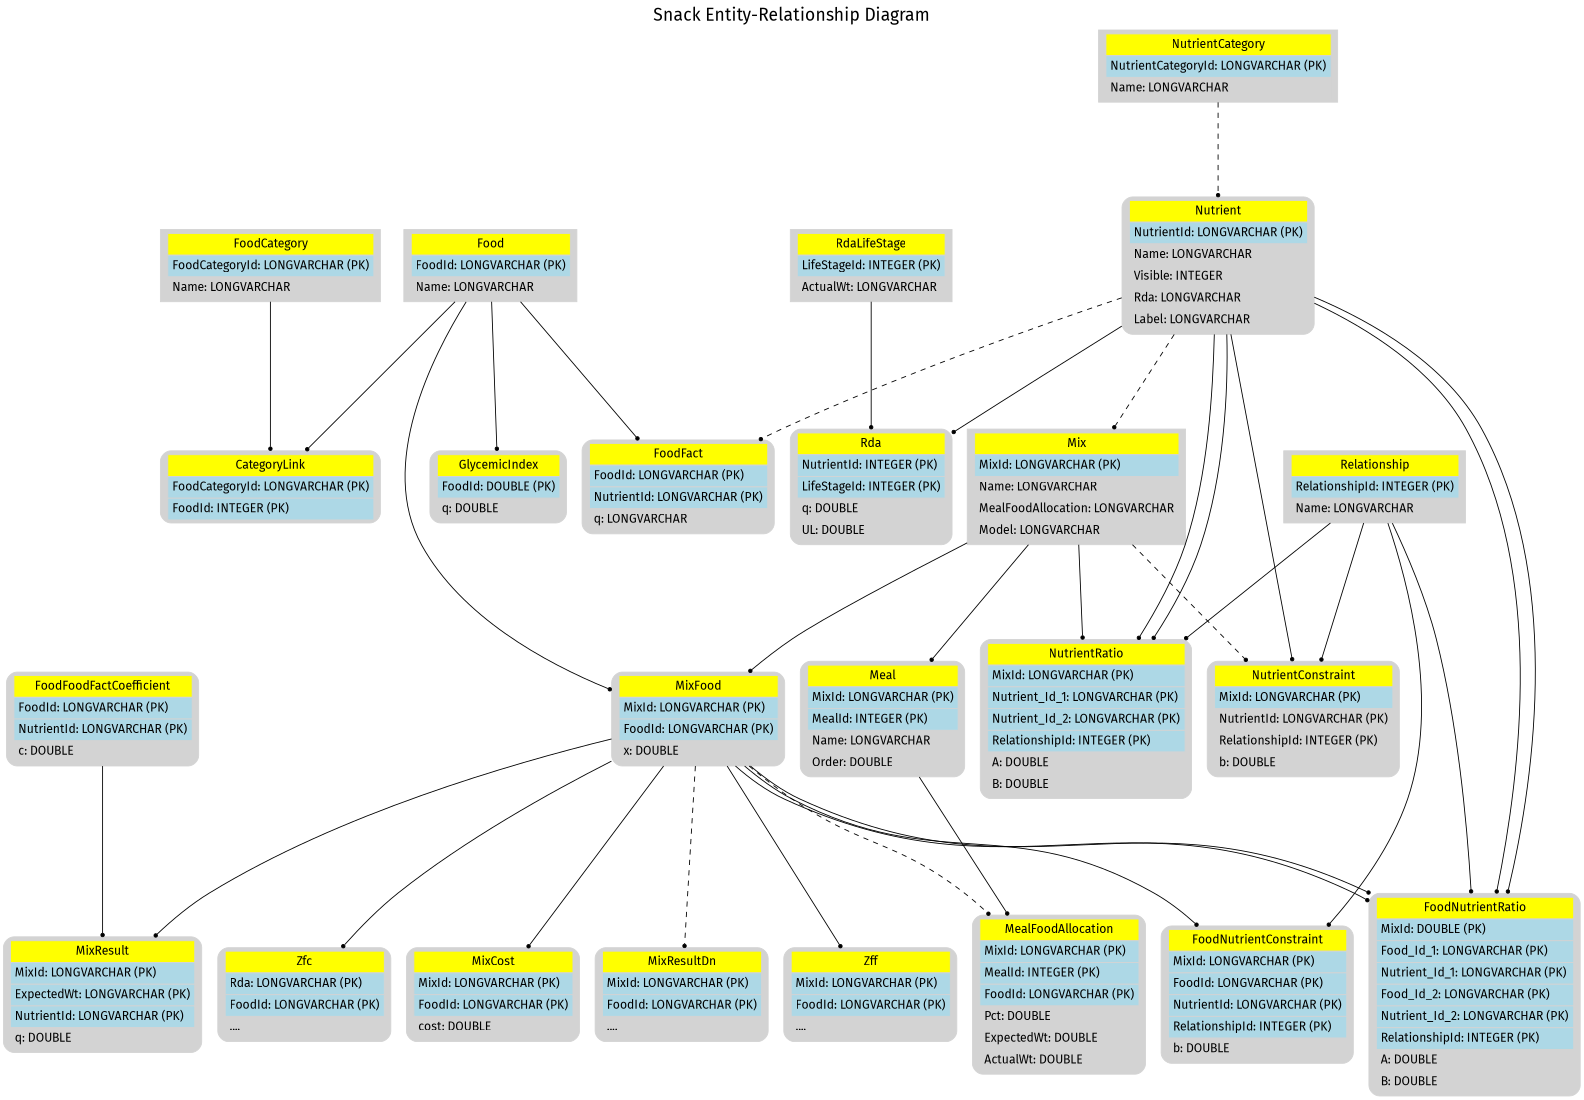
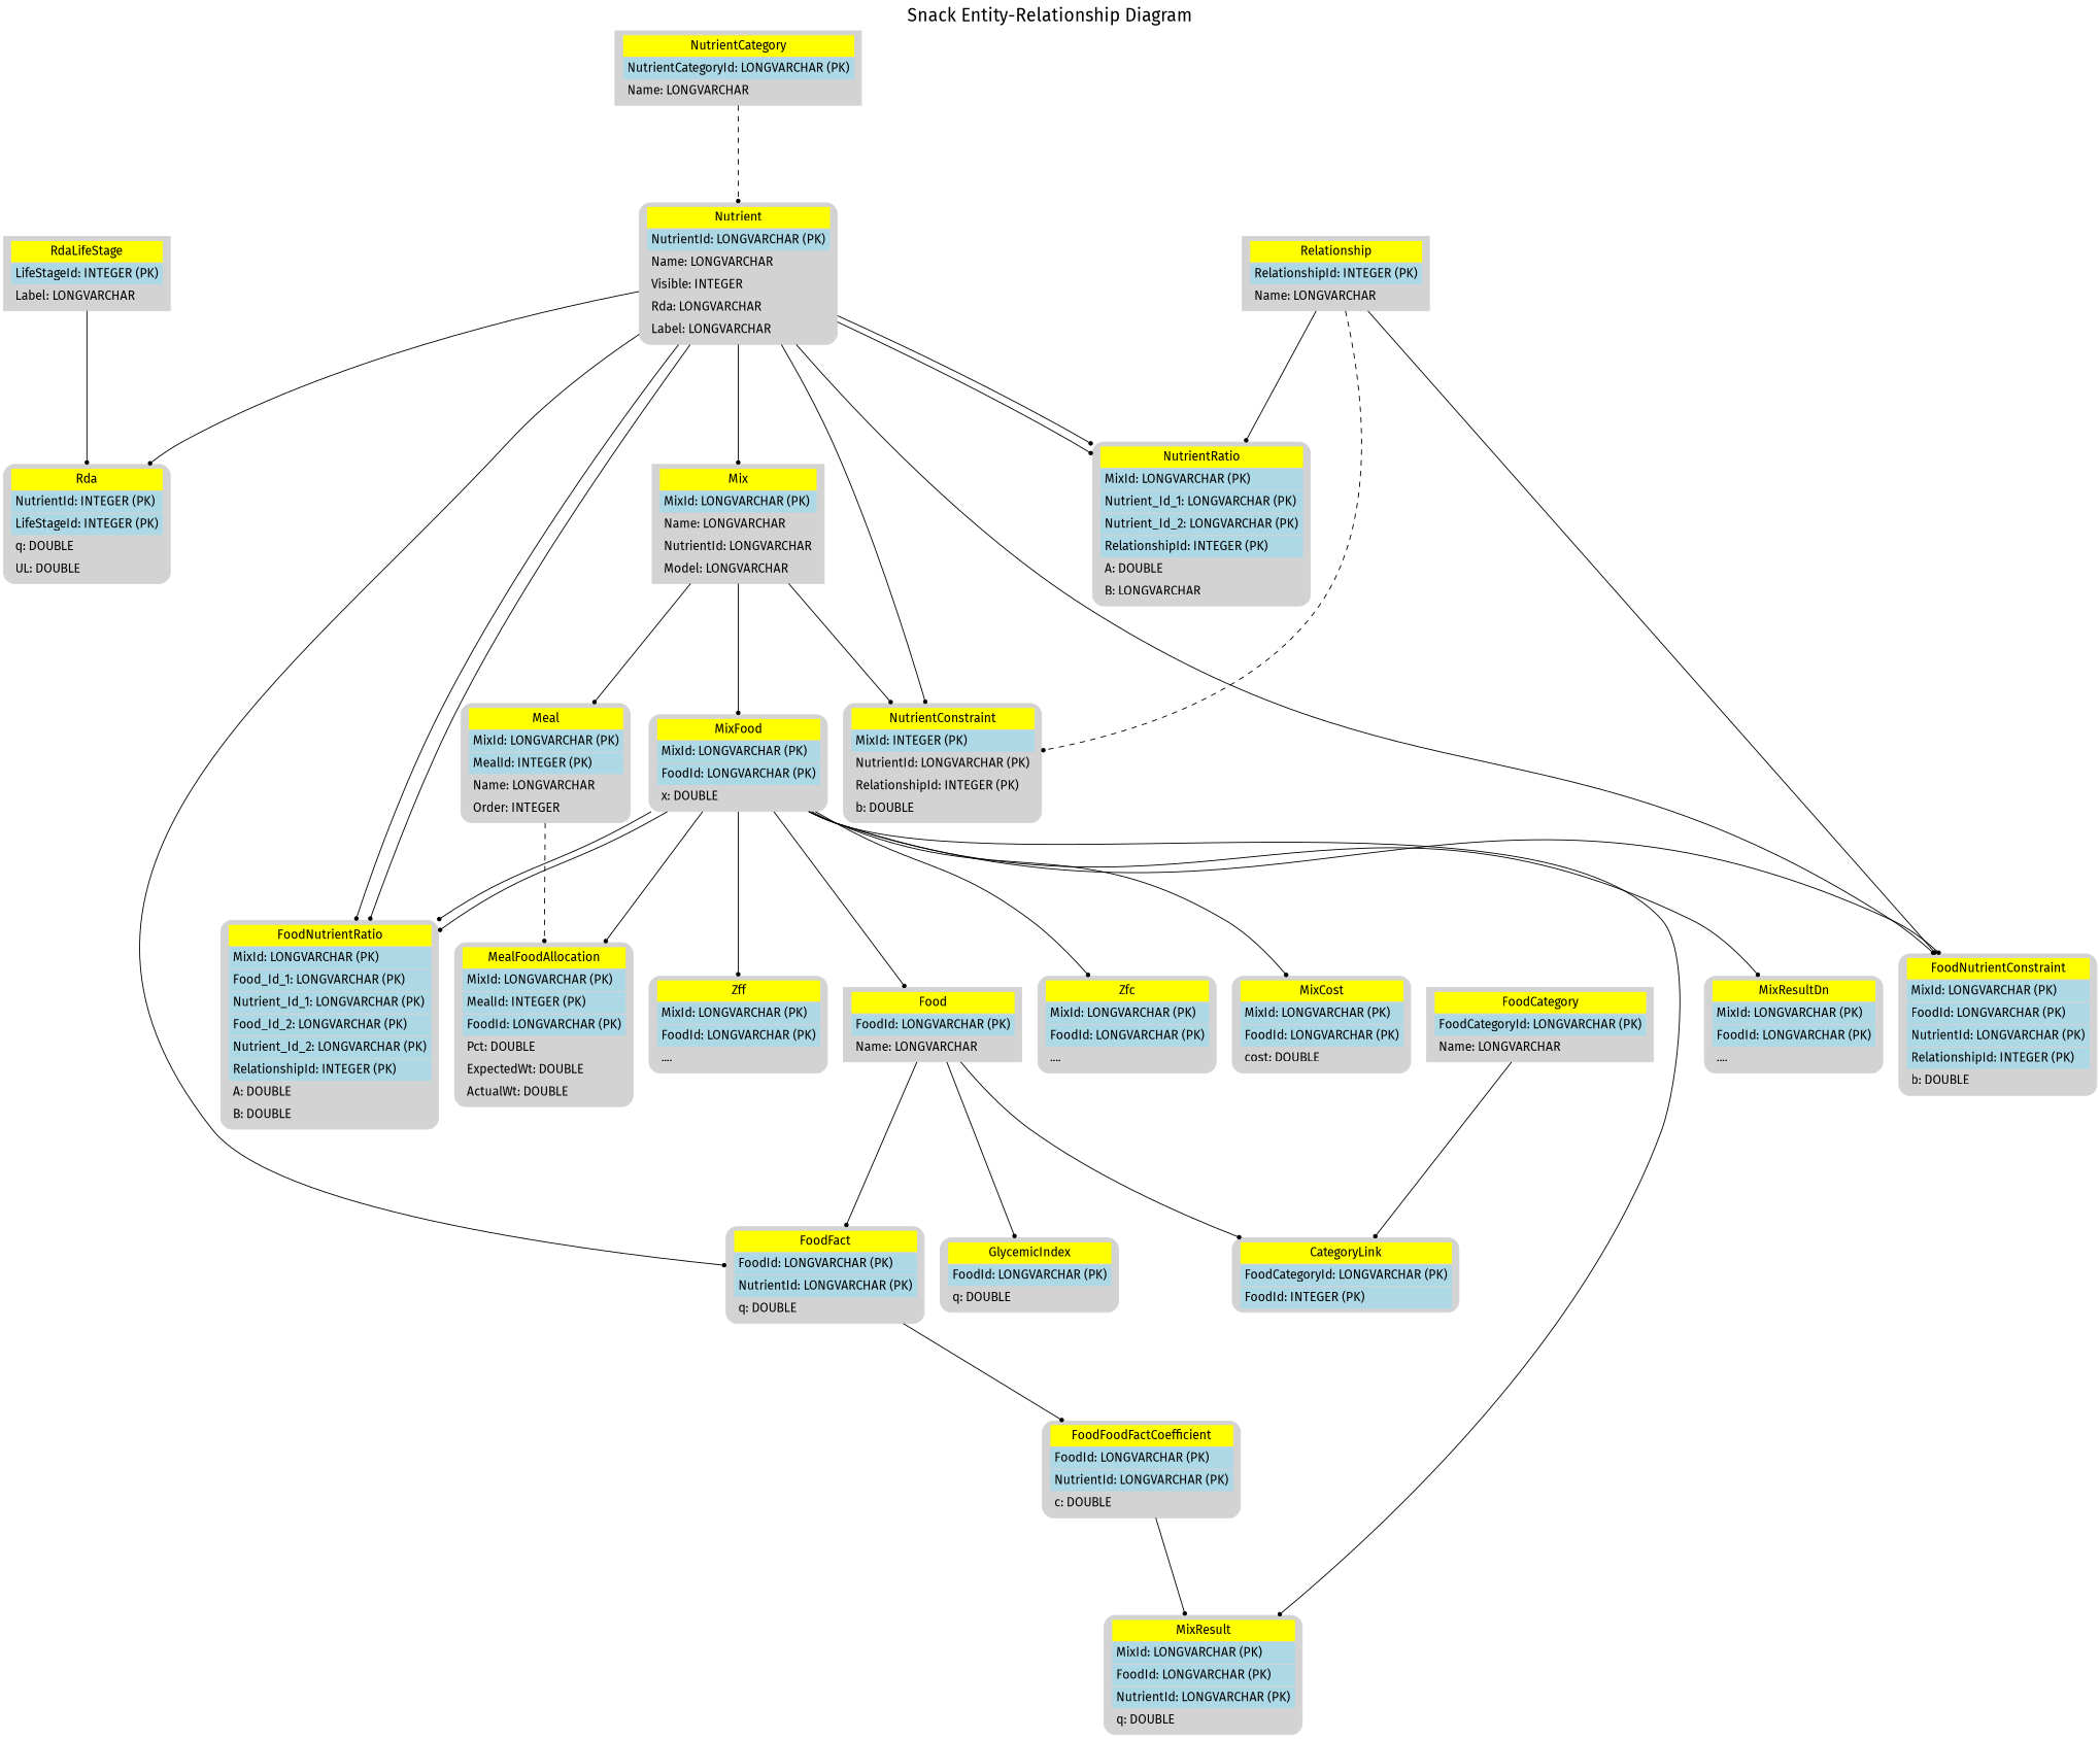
  digraph {
    fontname="Fira Sans"
    fontsize=20
    label="Snack Entity-Relationship Diagram"
    labelloc=t
    nodesep=0.25
    ranksep=1.5
    node [color=lightgray fontname="Fira Sans" shape=Mrecord style=filled]
    edge [arrowhead=dot arrowsize=0.5 arrowtail=none dir=forward fontname="Fira Sans" penwidth=1 style=solid weight=1]
    n1 [label=<         <table border="0" cellborder="1" cellspacing="0" cellpadding="4">             <tr><td bgcolor="yellow">FoodFoodFactCoefficient</td></tr>             <tr><td bgcolor="lightblue" align="left">FoodId: LONGVARCHAR (PK)</td></tr>             <tr><td bgcolor="lightblue" align="left">NutrientId: LONGVARCHAR (PK)</td></tr>             <tr><td align="left">c: DOUBLE</td></tr>         </table>     >]
-   n2 [label=<         <table border="0" cellborder="1" cellspacing="0" cellpadding="4">             <tr><td bgcolor="yellow">MixResult</td></tr>             <tr><td bgcolor="lightblue" align="left">MixId: LONGVARCHAR (PK)</td></tr>             <tr><td bgcolor="lightblue" align="left">ExpectedWt: LONGVARCHAR (PK)</td></tr>             <tr><td bgcolor="lightblue" align="left">NutrientId: LONGVARCHAR (PK)</td></tr>             <tr><td align="left">q: DOUBLE</td></tr>         </table>     >]
+   n2 [label=<         <table border="0" cellborder="1" cellspacing="0" cellpadding="4">             <tr><td bgcolor="yellow">MixResult</td></tr>             <tr><td bgcolor="lightblue" align="left">MixId: LONGVARCHAR (PK)</td></tr>             <tr><td bgcolor="lightblue" align="left">FoodId: LONGVARCHAR (PK)</td></tr>             <tr><td bgcolor="lightblue" align="left">NutrientId: LONGVARCHAR (PK)</td></tr>             <tr><td align="left">q: DOUBLE</td></tr>         </table>     >]
    n3 [label=<         <table border="0" cellborder="1" cellspacing="0" cellpadding="4">             <tr><td bgcolor="yellow">FoodCategory</td></tr>             <tr><td bgcolor="lightblue" align="left">FoodCategoryId: LONGVARCHAR (PK)</td></tr>             <tr><td align="left">Name: LONGVARCHAR</td></tr>         </table>     > shape=record]
    n4 [label=<         <table border="0" cellborder="1" cellspacing="0" cellpadding="4">             <tr><td bgcolor="yellow">CategoryLink</td></tr>             <tr><td bgcolor="lightblue" align="left">FoodCategoryId: LONGVARCHAR (PK)</td></tr>             <tr><td bgcolor="lightblue" align="left">FoodId: INTEGER (PK)</td></tr>         </table>     >]
    n5 [label=<         <table border="0" cellborder="1" cellspacing="0" cellpadding="4">             <tr><td bgcolor="yellow">Food</td></tr>             <tr><td bgcolor="lightblue" align="left">FoodId: LONGVARCHAR (PK)</td></tr>             <tr><td align="left">Name: LONGVARCHAR</td></tr>         </table>     > shape=record]
-   n6 [label=<         <table border="0" cellborder="1" cellspacing="0" cellpadding="4">             <tr><td bgcolor="yellow">FoodFact</td></tr>             <tr><td bgcolor="lightblue" align="left">FoodId: LONGVARCHAR (PK)</td></tr>             <tr><td bgcolor="lightblue" align="left">NutrientId: LONGVARCHAR (PK)</td></tr>             <tr><td align="left">q: LONGVARCHAR</td></tr>         </table>     >]
+   n6 [label=<         <table border="0" cellborder="1" cellspacing="0" cellpadding="4">             <tr><td bgcolor="yellow">FoodFact</td></tr>             <tr><td bgcolor="lightblue" align="left">FoodId: LONGVARCHAR (PK)</td></tr>             <tr><td bgcolor="lightblue" align="left">NutrientId: LONGVARCHAR (PK)</td></tr>             <tr><td align="left">q: DOUBLE</td></tr>         </table>     >]
    n7 [label=<         <table border="0" cellborder="1" cellspacing="0" cellpadding="4">             <tr><td bgcolor="yellow">MixFood</td></tr>             <tr><td bgcolor="lightblue" align="left">MixId: LONGVARCHAR (PK)</td></tr>             <tr><td bgcolor="lightblue" align="left">FoodId: LONGVARCHAR (PK)</td></tr>             <tr><td align="left">x: DOUBLE</td></tr>         </table>     >]
-   n8 [label=<         <table border="0" cellborder="1" cellspacing="0" cellpadding="4">             <tr><td bgcolor="yellow">GlycemicIndex</td></tr>             <tr><td bgcolor="lightblue" align="left">FoodId: DOUBLE (PK)</td></tr>             <tr><td align="left">q: DOUBLE</td></tr>         </table>     >]
-   n9 [label=<         <table border="0" cellborder="1" cellspacing="0" cellpadding="4">             <tr><td bgcolor="yellow">FoodNutrientRatio</td></tr>             <tr><td bgcolor="lightblue" align="left">MixId: DOUBLE (PK)</td></tr>             <tr><td bgcolor="lightblue" align="left">Food_Id_1: LONGVARCHAR (PK)</td></tr>             <tr><td bgcolor="lightblue" align="left">Nutrient_Id_1: LONGVARCHAR (PK)</td></tr>             <tr><td bgcolor="lightblue" align="left">Food_Id_2: LONGVARCHAR (PK)</td></tr>             <tr><td bgcolor="lightblue" align="left">Nutrient_Id_2: LONGVARCHAR (PK)</td></tr>             <tr><td bgcolor="lightblue" align="left">RelationshipId: INTEGER (PK)</td></tr>             <tr><td align="left">A: DOUBLE</td></tr>             <tr><td align="left">B: DOUBLE</td></tr>         </table>     >]
+   n8 [label=<         <table border="0" cellborder="1" cellspacing="0" cellpadding="4">             <tr><td bgcolor="yellow">GlycemicIndex</td></tr>             <tr><td bgcolor="lightblue" align="left">FoodId: LONGVARCHAR (PK)</td></tr>             <tr><td align="left">q: DOUBLE</td></tr>         </table>     >]
+   n9 [label=<         <table border="0" cellborder="1" cellspacing="0" cellpadding="4">             <tr><td bgcolor="yellow">FoodNutrientRatio</td></tr>             <tr><td bgcolor="lightblue" align="left">MixId: LONGVARCHAR (PK)</td></tr>             <tr><td bgcolor="lightblue" align="left">Food_Id_1: LONGVARCHAR (PK)</td></tr>             <tr><td bgcolor="lightblue" align="left">Nutrient_Id_1: LONGVARCHAR (PK)</td></tr>             <tr><td bgcolor="lightblue" align="left">Food_Id_2: LONGVARCHAR (PK)</td></tr>             <tr><td bgcolor="lightblue" align="left">Nutrient_Id_2: LONGVARCHAR (PK)</td></tr>             <tr><td bgcolor="lightblue" align="left">RelationshipId: INTEGER (PK)</td></tr>             <tr><td align="left">A: DOUBLE</td></tr>             <tr><td align="left">B: DOUBLE</td></tr>         </table>     >]
    n10 [label=<         <table border="0" cellborder="1" cellspacing="0" cellpadding="4">             <tr><td bgcolor="yellow">FoodNutrientConstraint</td></tr>             <tr><td bgcolor="lightblue" align="left">MixId: LONGVARCHAR (PK)</td></tr>             <tr><td bgcolor="lightblue" align="left">FoodId: LONGVARCHAR (PK)</td></tr>             <tr><td bgcolor="lightblue" align="left">NutrientId: LONGVARCHAR (PK)</td></tr>             <tr><td bgcolor="lightblue" align="left">RelationshipId: INTEGER (PK)</td></tr>             <tr><td align="left">b: DOUBLE</td></tr>         </table>     >]
    n11 [label=<         <table border="0" cellborder="1" cellspacing="0" cellpadding="4">             <tr><td bgcolor="yellow">MixResultDn</td></tr>             <tr><td bgcolor="lightblue" align="left">MixId: LONGVARCHAR (PK)</td></tr>             <tr><td bgcolor="lightblue" align="left">FoodId: LONGVARCHAR (PK)</td></tr>             <tr><td align="left">....</td></tr>         </table>     >]
    n12 [label=<         <table border="0" cellborder="1" cellspacing="0" cellpadding="4">             <tr><td bgcolor="yellow">MealFoodAllocation</td></tr>             <tr><td bgcolor="lightblue" align="left">MixId: LONGVARCHAR (PK)</td></tr>             <tr><td bgcolor="lightblue" align="left">MealId: INTEGER (PK)</td></tr>             <tr><td bgcolor="lightblue" align="left">FoodId: LONGVARCHAR (PK)</td></tr>             <tr><td align="left">Pct: DOUBLE</td></tr>                 <tr><td align="left">ExpectedWt: DOUBLE</td></tr>             <tr><td align="left">ActualWt: DOUBLE</td></tr>         </table>     >]
    n13 [label=<         <table border="0" cellborder="1" cellspacing="0" cellpadding="4">             <tr><td bgcolor="yellow">Zff</td></tr>             <tr><td bgcolor="lightblue" align="left">MixId: LONGVARCHAR (PK)</td></tr>             <tr><td bgcolor="lightblue" align="left">FoodId: LONGVARCHAR (PK)</td></tr>             <tr><td align="left">....</td></tr>         </table>     >]
-   n14 [label=<         <table border="0" cellborder="1" cellspacing="0" cellpadding="4">             <tr><td bgcolor="yellow">Zfc</td></tr>             <tr><td bgcolor="lightblue" align="left">Rda: LONGVARCHAR (PK)</td></tr>             <tr><td bgcolor="lightblue" align="left">FoodId: LONGVARCHAR (PK)</td></tr>             <tr><td align="left">....</td></tr>         </table>     >]
+   n14 [label=<         <table border="0" cellborder="1" cellspacing="0" cellpadding="4">             <tr><td bgcolor="yellow">Zfc</td></tr>             <tr><td bgcolor="lightblue" align="left">MixId: LONGVARCHAR (PK)</td></tr>             <tr><td bgcolor="lightblue" align="left">FoodId: LONGVARCHAR (PK)</td></tr>             <tr><td align="left">....</td></tr>         </table>     >]
    n15 [label=<         <table border="0" cellborder="1" cellspacing="0" cellpadding="4">             <tr><td bgcolor="yellow">MixCost</td></tr>             <tr><td bgcolor="lightblue" align="left">MixId: LONGVARCHAR (PK)</td></tr>             <tr><td bgcolor="lightblue" align="left">FoodId: LONGVARCHAR (PK)</td></tr>             <tr><td align="left">cost: DOUBLE</td></tr>         </table>     >]
    n16 [label=<         <table border="0" cellborder="1" cellspacing="0" cellpadding="4">             <tr><td bgcolor="yellow">Relationship</td></tr>             <tr><td bgcolor="lightblue" align="left">RelationshipId: INTEGER (PK)</td></tr>             <tr><td align="left">Name: LONGVARCHAR</td></tr>         </table>     > shape=record]
-   n17 [label=<         <table border="0" cellborder="1" cellspacing="0" cellpadding="4">             <tr><td bgcolor="yellow">NutrientRatio</td></tr>             <tr><td bgcolor="lightblue" align="left">MixId: LONGVARCHAR (PK)</td></tr>             <tr><td bgcolor="lightblue" align="left">Nutrient_Id_1: LONGVARCHAR (PK)</td></tr>             <tr><td bgcolor="lightblue" align="left">Nutrient_Id_2: LONGVARCHAR (PK)</td></tr>             <tr><td bgcolor="lightblue" align="left">RelationshipId: INTEGER (PK)</td></tr>             <tr><td align="left">A: DOUBLE</td></tr>             <tr><td align="left">B: DOUBLE</td></tr>         </table>     >]
-   n18 [label=<         <table border="0" cellborder="1" cellspacing="0" cellpadding="4">             <tr><td bgcolor="yellow">NutrientConstraint</td></tr>             <tr><td bgcolor="lightblue" align="left">MixId: LONGVARCHAR (PK)</td></tr>             <tr><td align="left">NutrientId: LONGVARCHAR (PK)</td></tr>             <tr><td align="left">RelationshipId: INTEGER (PK)</td></tr>             <tr><td align="left">b: DOUBLE</td></tr>         </table>     >]
-   n19 [label=<         <table border="0" cellborder="1" cellspacing="0" cellpadding="4">             <tr><td bgcolor="yellow">Mix</td></tr>             <tr><td bgcolor="lightblue" align="left">MixId: LONGVARCHAR (PK)</td></tr>             <tr><td align="left">Name: LONGVARCHAR</td></tr>             <tr><td align="left">MealFoodAllocation: LONGVARCHAR</td></tr>             <tr><td align="left">Model: LONGVARCHAR</td></tr>         </table>     > shape=record]
-   n20 [label=<         <table border="0" cellborder="1" cellspacing="0" cellpadding="4">             <tr><td bgcolor="yellow">Meal</td></tr>             <tr><td bgcolor="lightblue" align="left">MixId: LONGVARCHAR (PK)</td></tr>             <tr><td bgcolor="lightblue" align="left">MealId: INTEGER (PK)</td></tr>             <tr><td align="left">Name: LONGVARCHAR</td></tr>             <tr><td align="left">Order: DOUBLE</td></tr>         </table>     >]
+   n17 [label=<         <table border="0" cellborder="1" cellspacing="0" cellpadding="4">             <tr><td bgcolor="yellow">NutrientRatio</td></tr>             <tr><td bgcolor="lightblue" align="left">MixId: LONGVARCHAR (PK)</td></tr>             <tr><td bgcolor="lightblue" align="left">Nutrient_Id_1: LONGVARCHAR (PK)</td></tr>             <tr><td bgcolor="lightblue" align="left">Nutrient_Id_2: LONGVARCHAR (PK)</td></tr>             <tr><td bgcolor="lightblue" align="left">RelationshipId: INTEGER (PK)</td></tr>             <tr><td align="left">A: DOUBLE</td></tr>             <tr><td align="left">B: LONGVARCHAR</td></tr>         </table>     >]
+   n18 [label=<         <table border="0" cellborder="1" cellspacing="0" cellpadding="4">             <tr><td bgcolor="yellow">NutrientConstraint</td></tr>             <tr><td bgcolor="lightblue" align="left">MixId: INTEGER (PK)</td></tr>             <tr><td align="left">NutrientId: LONGVARCHAR (PK)</td></tr>             <tr><td align="left">RelationshipId: INTEGER (PK)</td></tr>             <tr><td align="left">b: DOUBLE</td></tr>         </table>     >]
+   n19 [label=<         <table border="0" cellborder="1" cellspacing="0" cellpadding="4">             <tr><td bgcolor="yellow">Mix</td></tr>             <tr><td bgcolor="lightblue" align="left">MixId: LONGVARCHAR (PK)</td></tr>             <tr><td align="left">Name: LONGVARCHAR</td></tr>             <tr><td align="left">NutrientId: LONGVARCHAR</td></tr>             <tr><td align="left">Model: LONGVARCHAR</td></tr>         </table>     > shape=record]
+   n20 [label=<         <table border="0" cellborder="1" cellspacing="0" cellpadding="4">             <tr><td bgcolor="yellow">Meal</td></tr>             <tr><td bgcolor="lightblue" align="left">MixId: LONGVARCHAR (PK)</td></tr>             <tr><td bgcolor="lightblue" align="left">MealId: INTEGER (PK)</td></tr>             <tr><td align="left">Name: LONGVARCHAR</td></tr>             <tr><td align="left">Order: INTEGER</td></tr>         </table>     >]
    n21 [label=<         <table border="0" cellborder="1" cellspacing="0" cellpadding="4">             <tr><td bgcolor="yellow">NutrientCategory</td></tr>             <tr><td bgcolor="lightblue" align="left">NutrientCategoryId: LONGVARCHAR (PK)</td></tr>             <tr><td align="left">Name: LONGVARCHAR</td></tr>         </table>     > shape=record]
    n22 [label=<         <table border="0" cellborder="1" cellspacing="0" cellpadding="4">             <tr><td bgcolor="yellow">Nutrient</td></tr>             <tr><td bgcolor="lightblue" align="left">NutrientId: LONGVARCHAR (PK)</td></tr>             <tr><td align="left">Name: LONGVARCHAR</td></tr>             <tr><td align="left">Visible: INTEGER</td></tr>             <tr><td align="left">Rda: LONGVARCHAR</td></tr>             <tr><td align="left">Label: LONGVARCHAR</td></tr>                    </table>     >]
    n23 [label=<         <table border="0" cellborder="1" cellspacing="0" cellpadding="4">             <tr><td bgcolor="yellow">Rda</td></tr>             <tr><td bgcolor="lightblue" align="left">NutrientId: INTEGER (PK)</td></tr>             <tr><td bgcolor="lightblue" align="left">LifeStageId: INTEGER (PK)</td></tr>             <tr><td align="left">q: DOUBLE</td></tr>             <tr><td align="left">UL: DOUBLE</td></tr>         </table>     >]
-   n24 [label=<         <table border="0" cellborder="1" cellspacing="0" cellpadding="4">             <tr><td bgcolor="yellow">RdaLifeStage</td></tr>             <tr><td bgcolor="lightblue" align="left">LifeStageId: INTEGER (PK)</td></tr>             <tr><td align="left">ActualWt: LONGVARCHAR</td></tr>         </table>     > shape=record]
+   n24 [label=<         <table border="0" cellborder="1" cellspacing="0" cellpadding="4">             <tr><td bgcolor="yellow">RdaLifeStage</td></tr>             <tr><td bgcolor="lightblue" align="left">LifeStageId: INTEGER (PK)</td></tr>             <tr><td align="left">Label: LONGVARCHAR</td></tr>         </table>     > shape=record]
    n1 -> n2
    n3 -> n4
    n5 -> n4
    n5 -> n6
-   n5 -> n7
+   n7 -> n5
    n5 -> n8
+   n6 -> n1
    n7 -> n2
    n7 -> n9
    n7 -> n9
    n7 -> n10
-   n7 -> n11 [style=dashed]
-   n7 -> n12 [style=dashed]
+   n7 -> n11
+   n7 -> n12
    n7 -> n13
    n7 -> n14
    n7 -> n15
-   n16 -> n9
    n16 -> n10
    n16 -> n17
-   n16 -> n18
+   n16 -> n18 [style=dashed]
    n19 -> n7
-   n19 -> n17
-   n19 -> n18 [style=dashed]
+   n19 -> n18
    n19 -> n20
-   n20 -> n12
+   n20 -> n12 [style=dashed]
    n21 -> n22 [style=dashed]
-   n22 -> n6 [style=dashed]
+   n22 -> n6
    n22 -> n9
    n22 -> n9
+   n22 -> n10
    n22 -> n17
    n22 -> n17
    n22 -> n18
-   n22 -> n19 [style=dashed]
+   n22 -> n19
    n22 -> n23
    n24 -> n23
  }
